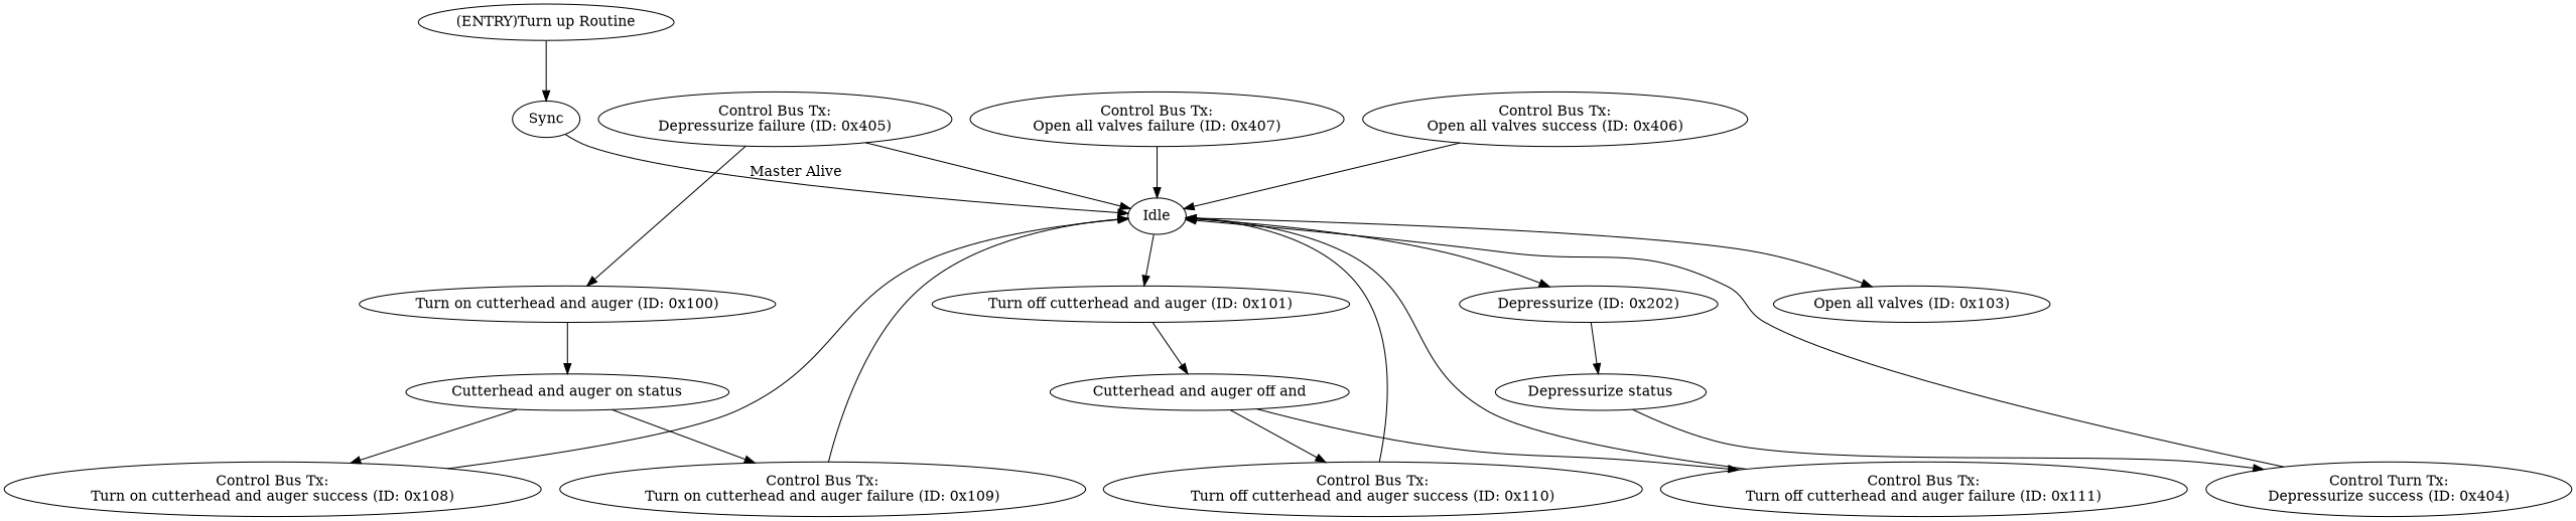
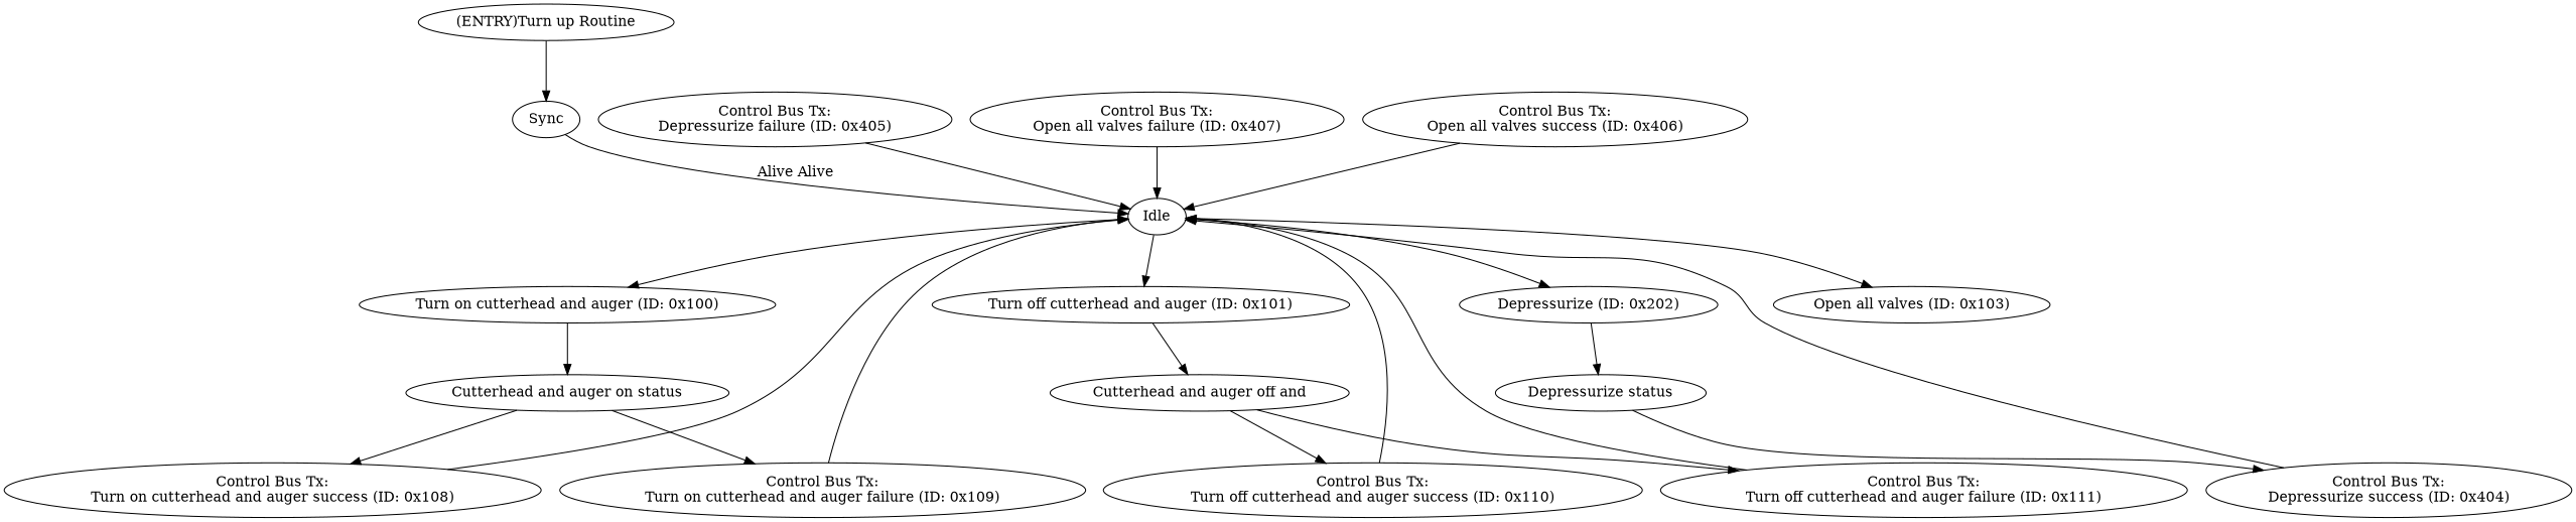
  digraph {
    n1 [label="(ENTRY)Turn up Routine"]
    n2 [label=Sync]
    n3 [label=Idle]
    n4 [label="Turn on cutterhead and auger (ID: 0x100)"]
    n5 [label="Turn off cutterhead and auger (ID: 0x101)"]
    n6 [label="Depressurize (ID: 0x202)"]
    n7 [label="Open all valves (ID: 0x103)"]
    n8 [label="Cutterhead and auger on status"]
    n9 [label="Cutterhead and auger off and"]
    n10 [label="Depressurize status"]
    n11 [label="Control Bus Tx:\nTurn on cutterhead and auger success (ID: 0x108)"]
    n12 [label="Control Bus Tx:\nTurn on cutterhead and auger failure (ID: 0x109)"]
    n13 [label="Control Bus Tx:\nTurn off cutterhead and auger success (ID: 0x110)"]
    n14 [label="Control Bus Tx:\nTurn off cutterhead and auger failure (ID: 0x111)"]
-   n15 [label="Control Turn Tx:\nDepressurize success (ID: 0x404)"]
+   n15 [label="Control Bus Tx:\nDepressurize success (ID: 0x404)"]
    n16 [label="Control Bus Tx:\nDepressurize failure (ID: 0x405)"]
    n17 [label="Control Bus Tx:\nOpen all valves failure (ID: 0x407)"]
    n18 [label="Control Bus Tx:\nOpen all valves success (ID: 0x406)"]
    n1 -> n2 [label=" "]
-   n2 -> n3 [label="Master Alive"]
-   n16 -> n4 [label=" "]
+   n2 -> n3 [label="Alive Alive"]
+   n3 -> n4 [label=" "]
    n3 -> n5 [label=" "]
    n3 -> n6 [label=" "]
    n3 -> n7 [label=" "]
    n4 -> n8 [label=" "]
    n5 -> n9 [label=" "]
    n6 -> n10 [label=" "]
    n8 -> n11 [label=" "]
    n8 -> n12 [label=" "]
    n9 -> n13 [label=" "]
    n9 -> n14 [label=" "]
    n10 -> n15 [label=" "]
    n11 -> n3 [label=" "]
    n12 -> n3 [label=" "]
    n13 -> n3 [label=" "]
    n14 -> n3 [label=" "]
    n15 -> n3 [label=" "]
    n16 -> n3 [label=" "]
    n17 -> n3 [label=" "]
    n18 -> n3 [label=" "]
  }
